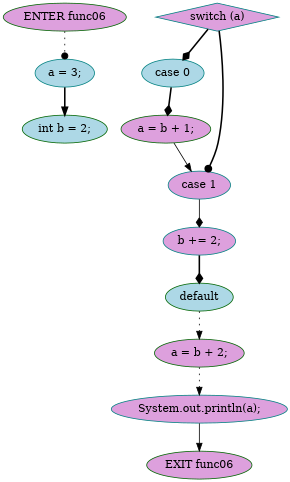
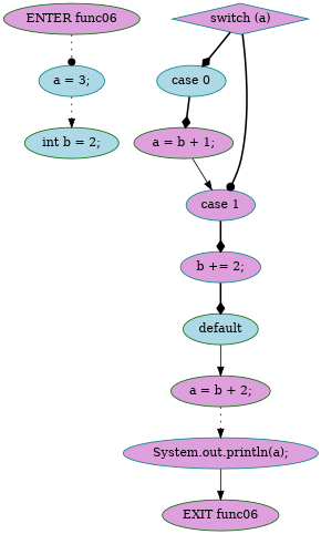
  digraph {
    node [color=darkgreen fillcolor=plum style=filled]
    edge [arrowhead=normal style=bold]
    n1 [label="ENTER func06"]
    n2 [color=teal fillcolor=lightblue label="a = 3;"]
    n3 [fillcolor=lightblue label="int b = 2;"]
    n4 [label="EXIT func06"]
    n5 [color=teal label="switch (a)" shape=diamond]
    n6 [color=teal fillcolor=lightblue label="case 0"]
    n7 [color=teal label="case 1"]
    n8 [label="a = b + 1;"]
    n9 [color=teal label="b += 2;"]
    n10 [fillcolor=lightblue label=default]
    n11 [label="a = b + 2;"]
    n12 [color=teal label="System.out.println(a);"]
    n1 -> n2 [arrowhead=dot style=dotted]
-   n2 -> n3
+   n2 -> n3 [style=dotted]
    n5 -> n6 [arrowhead=diamond]
    n5 -> n7 [arrowhead=dot]
    n6 -> n8 [arrowhead=diamond]
-   n7 -> n9 [arrowhead=diamond style=solid]
+   n7 -> n9 [arrowhead=diamond]
    n8 -> n7 [style=solid]
    n9 -> n10 [arrowhead=diamond]
-   n10 -> n11 [style=dotted]
+   n10 -> n11 [style=solid]
    n11 -> n12 [style=dotted]
    n12 -> n4 [style=solid]
  }
